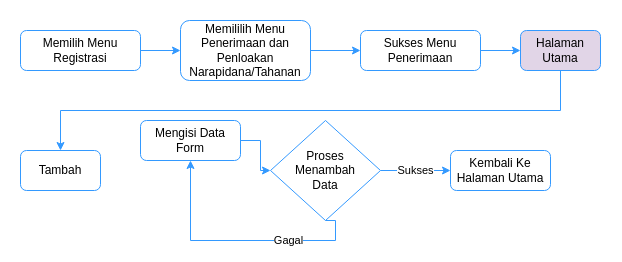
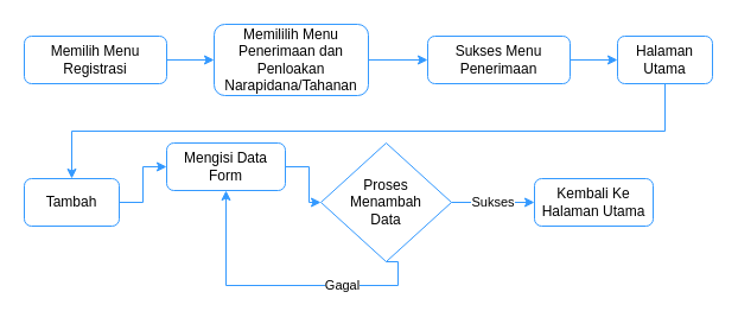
  <mxCell id="0" />
  <mxCell id="1" parent="0" />
+ <mxCell id="2" style="edgeStyle=orthogonalEdgeStyle;rounded=0;orthogonalLoop=1;jettySize=auto;html=1;exitX=1;exitY=0.5;exitDx=0;exitDy=0;entryX=0;entryY=0.5;entryDx=0;entryDy=0;strokeColor=#3399FF;" edge="1" parent="1" source="3" target="5"><mxGeometry relative="1" as="geometry" /></mxCell>
  <mxCell id="3" value="Tambah" style="rounded=1;whiteSpace=wrap;html=1;strokeColor=#3399FF;" vertex="1" parent="1"><mxGeometry y="150" width="80" height="40" as="geometry" x="20" /></mxCell>
  <mxCell id="4" style="edgeStyle=orthogonalEdgeStyle;rounded=0;orthogonalLoop=1;jettySize=auto;html=1;exitX=1;exitY=0.5;exitDx=0;exitDy=0;entryX=0;entryY=0.5;entryDx=0;entryDy=0;strokeColor=#3399FF;" edge="1" parent="1" source="5" target="8"><mxGeometry relative="1" as="geometry" /></mxCell>
  <mxCell id="5" value="Mengisi Data Form" style="rounded=1;whiteSpace=wrap;html=1;strokeColor=#3399FF;" vertex="1" parent="1"><mxGeometry x="140" y="120" width="100" height="40" as="geometry" /></mxCell>
  <mxCell id="6" value="Sukses" style="edgeStyle=orthogonalEdgeStyle;rounded=0;orthogonalLoop=1;jettySize=auto;html=1;exitX=1;exitY=0.5;exitDx=0;exitDy=0;entryX=0;entryY=0.5;entryDx=0;entryDy=0;strokeColor=#3399FF;" edge="1" parent="1" source="8"><mxGeometry relative="1" as="geometry"><mxPoint x="450" y="170" as="targetPoint" /></mxGeometry></mxCell>
  <mxCell id="7" value="Gagal" style="edgeStyle=orthogonalEdgeStyle;rounded=0;orthogonalLoop=1;jettySize=auto;html=1;exitX=0.5;exitY=1;exitDx=0;exitDy=0;strokeColor=#3399FF;" edge="1" parent="1" source="8" target="5"><mxGeometry x="-0.395" relative="1" as="geometry"><Array as="points"><mxPoint x="335" y="240" /><mxPoint x="190" y="240" /></Array><mxPoint as="offset" /></mxGeometry></mxCell>
  <mxCell id="8" value="Proses&lt;br&gt;Menambah&lt;br&gt;Data" style="rhombus;whiteSpace=wrap;html=1;strokeColor=#3399FF;" vertex="1" parent="1"><mxGeometry x="270" y="120" width="110" height="100" as="geometry" /></mxCell>
  <mxCell id="9" value="Kembali Ke Halaman Utama" style="rounded=1;whiteSpace=wrap;html=1;strokeColor=#3399FF;" vertex="1" parent="1"><mxGeometry x="450" y="150" width="100" height="40" as="geometry" /></mxCell>
  <mxCell id="10" style="edgeStyle=orthogonalEdgeStyle;rounded=0;orthogonalLoop=1;jettySize=auto;html=1;exitX=1;exitY=0.5;exitDx=0;exitDy=0;entryX=0;entryY=0.5;entryDx=0;entryDy=0;strokeColor=#3399FF;" edge="1" parent="1" source="11" target="13"><mxGeometry relative="1" as="geometry" /></mxCell>
  <mxCell id="11" value="Memilih Menu Registrasi" style="rounded=1;whiteSpace=wrap;html=1;strokeColor=#3399FF;" vertex="1" parent="1"><mxGeometry y="30" width="120" height="40" as="geometry" x="20" /></mxCell>
  <mxCell id="12" style="edgeStyle=orthogonalEdgeStyle;rounded=0;orthogonalLoop=1;jettySize=auto;html=1;exitX=1;exitY=0.5;exitDx=0;exitDy=0;strokeColor=#3399FF;" edge="1" parent="1" source="13" target="15"><mxGeometry relative="1" as="geometry" /></mxCell>
  <mxCell id="13" value="Memililih Menu Penerimaan dan Penloakan Narapidana/Tahanan" style="rounded=1;whiteSpace=wrap;html=1;strokeColor=#3399FF;" vertex="1" parent="1"><mxGeometry x="180" y="20" width="130" height="60" as="geometry" /></mxCell>
  <mxCell id="14" style="edgeStyle=orthogonalEdgeStyle;rounded=0;orthogonalLoop=1;jettySize=auto;html=1;exitX=1;exitY=0.5;exitDx=0;exitDy=0;strokeColor=#3399FF;" edge="1" parent="1" source="15" target="17"><mxGeometry relative="1" as="geometry" /></mxCell>
  <mxCell id="15" value="Sukses Menu Penerimaan" style="rounded=1;whiteSpace=wrap;html=1;strokeColor=#3399FF;" vertex="1" parent="1"><mxGeometry x="360" y="30" width="120" height="40" as="geometry" /></mxCell>
  <mxCell id="16" style="edgeStyle=orthogonalEdgeStyle;rounded=0;orthogonalLoop=1;jettySize=auto;html=1;exitX=0.5;exitY=1;exitDx=0;exitDy=0;strokeColor=#3399FF;" edge="1" parent="1" source="17" target="3"><mxGeometry relative="1" as="geometry" /></mxCell>
- <mxCell id="17" value="Halaman Utama" style="rounded=1;whiteSpace=wrap;html=1;strokeColor=#3399FF;fillColor=#e1d5e7;" vertex="1" parent="1"><mxGeometry x="520" y="30" width="80" height="40" as="geometry" /></mxCell>
+ <mxCell id="17" value="Halaman Utama" style="rounded=1;whiteSpace=wrap;html=1;strokeColor=#3399FF;" vertex="1" parent="1"><mxGeometry x="520" y="30" width="80" height="40" as="geometry" /></mxCell>
